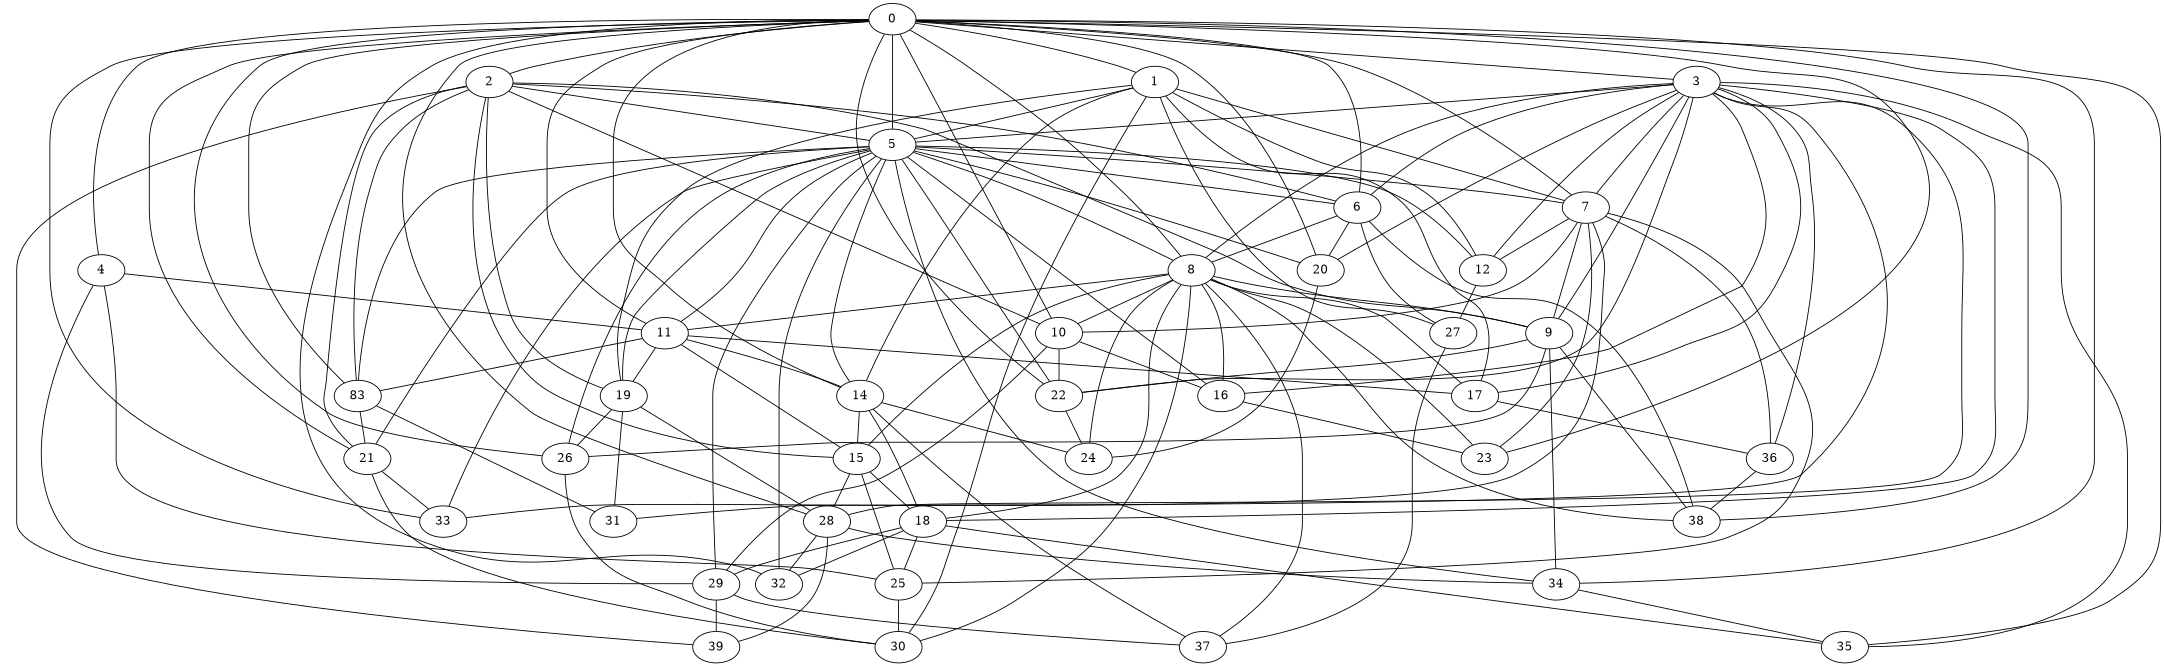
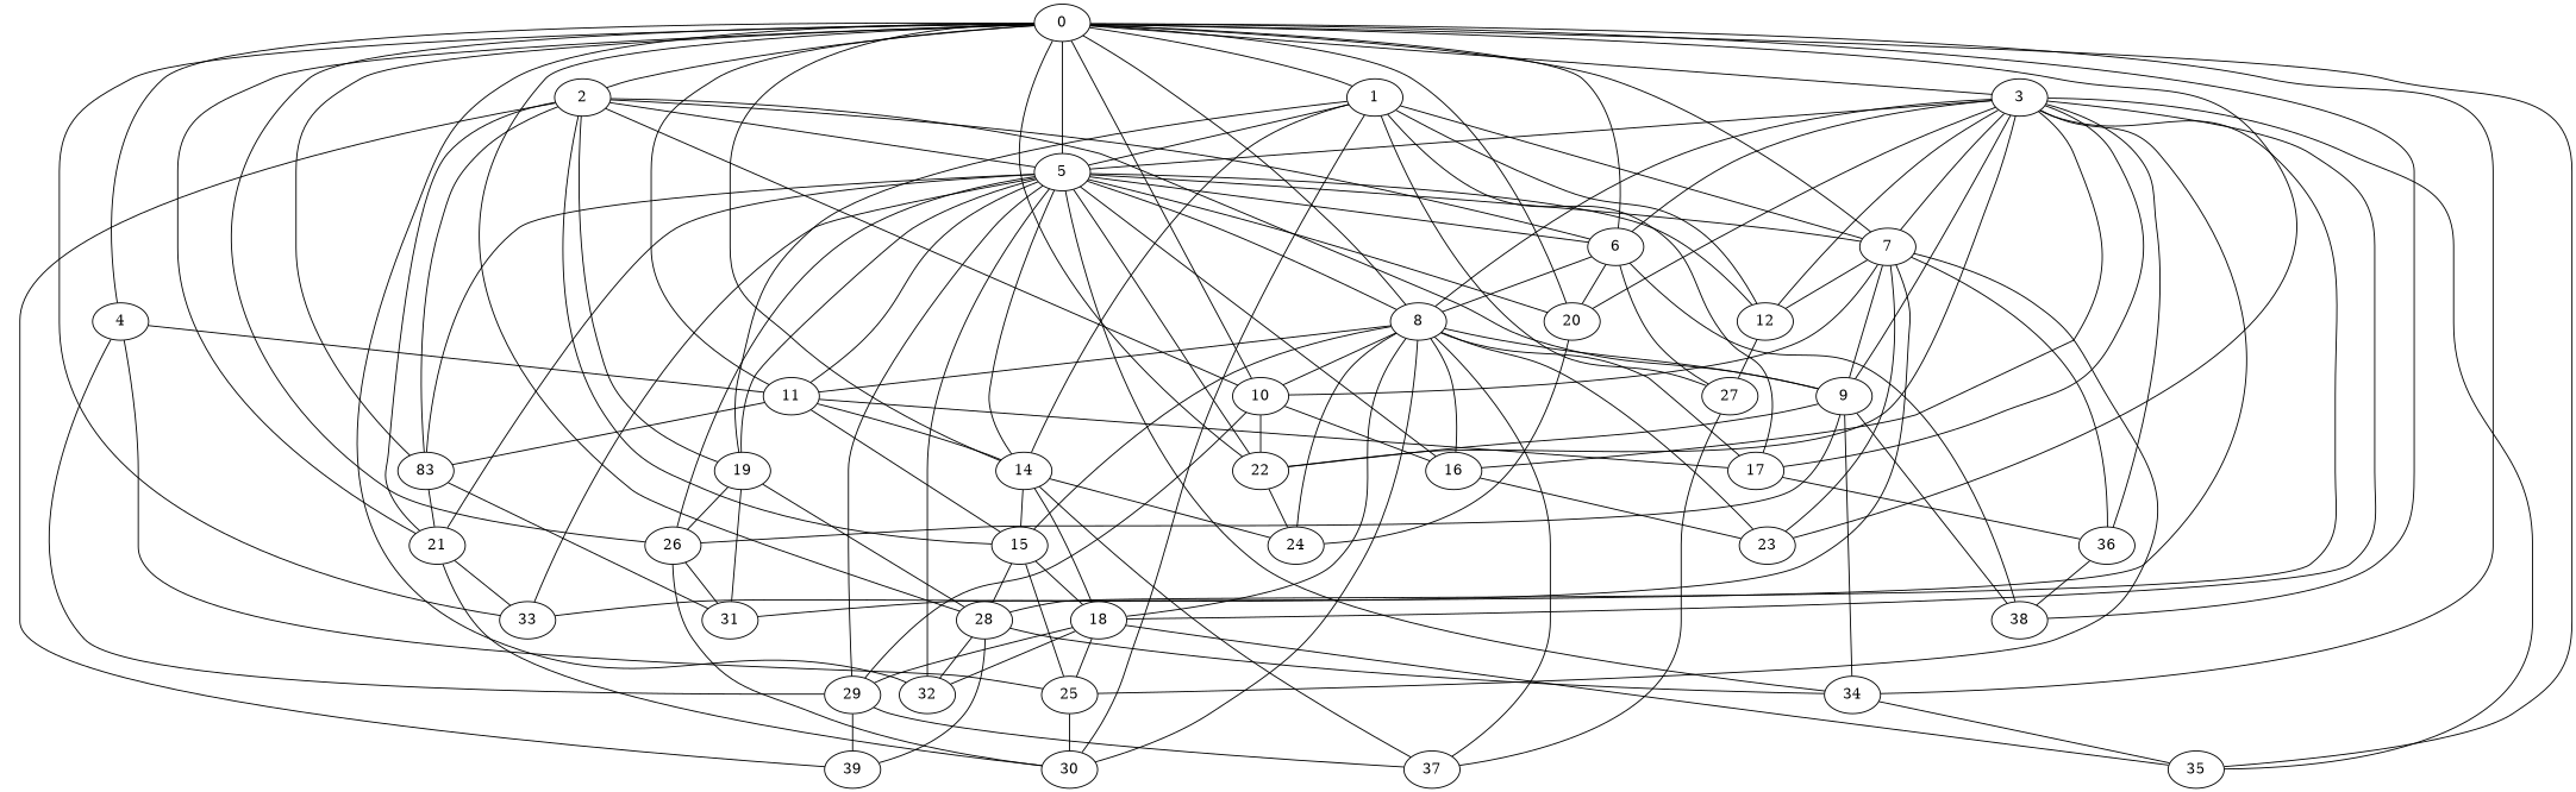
  strict graph {
    node [w=11]
    edge [w=-2]
    0 [w=-10]
    1
    2
    3 [w=-13]
    4 [w=7]
    5 [w=12]
    6 [w=-3]
    7 [w=-12]
    8 [w=-5]
    10 [w=-2]
    11 [w=2]
    n12 [label=83 w=-8]
    14 [w=13]
    20 [w=-16]
    21 [w=6]
    23 [w=15]
    26 [w=-9]
    28 [w=-6]
    32 [w=-3]
    33 [w=-8]
    34
    35 [w=5]
    38 [w=-11]
    22 [w=-5]
    27 [w=-9]
    12 [w=6]
    17
    19 [w=-10]
    30 [w=8]
    9 [w=10]
    15 [w=12]
    39 [w=10]
    16 [w=-11]
    18 [w=13]
    31 [w=2]
    36 [w=-6]
    25 [w=3]
    29 [w=13]
    24 [w=14]
    37 [w=3]
    0 -- 1 [w=9]
    0 -- 2 [w=-6]
    0 -- 3 [w=2]
    0 -- 4 [w=13]
    0 -- 5
    0 -- 6 [w=-14]
    0 -- 7 [w=6]
    0 -- 8 [w=-10]
    0 -- 10 [w=-15]
    0 -- 11 [w=-10]
    0 -- n12 [w=13]
    0 -- 14 [w=-8]
    0 -- 20 [w=-9]
    0 -- 21 [w=13]
    0 -- 23 [w=4]
    0 -- 26 [w=-7]
    0 -- 28 [w=-11]
    0 -- 32 [w=6]
    0 -- 33 [w=-4]
    0 -- 34 [w=7]
    0 -- 35 [w=-9]
    0 -- 38 [w=15]
    0 -- 22 [w=-5]
    1 -- 5 [w=14]
    1 -- 7
    1 -- 14 [w=9]
    1 -- 27 [w=5]
    1 -- 12 [w=-4]
    1 -- 17 [w=10]
    1 -- 19 [w=14]
    1 -- 30 [w=-5]
    2 -- 5
    2 -- 6 [w=-15]
    2 -- 10 [w=-6]
    2 -- n12 [w=11]
    2 -- 21 [w=2]
    2 -- 19 [w=-3]
    2 -- 9 [w=-12]
    2 -- 15 [w=13]
    2 -- 39 [w=-13]
    3 -- 5 [w=4]
    3 -- 6 [w=5]
    3 -- 7 [w=7]
    3 -- 8 [w=-4]
    3 -- 20 [w=6]
    3 -- 28 [w=-14]
    3 -- 35 [w=9]
    3 -- 22 [w=-15]
    3 -- 12 [w=-3]
    3 -- 17 [w=6]
    3 -- 9 [w=14]
    3 -- 16 [w=-7]
    3 -- 18 [w=9]
    3 -- 31 [w=-14]
    3 -- 36
    4 -- 11 [w=4]
    4 -- 25 [w=11]
    4 -- 29 [w=13]
    5 -- 6 [w=-5]
    5 -- 7 [w=-4]
    5 -- 8 [w=-11]
    5 -- 11 [w=-13]
    5 -- n12 [w=5]
    5 -- 14 [w=-14]
    5 -- 20
    5 -- 21 [w=-3]
    5 -- 26 [w=-4]
    5 -- 32 [w=-12]
    5 -- 33 [w=14]
    5 -- 34 [w=10]
    5 -- 22 [w=15]
    5 -- 12 [w=3]
    5 -- 19 [w=16]
    5 -- 16 [w=-11]
    5 -- 29 [w=2]
    6 -- 8 [w=-16]
    6 -- 20 [w=-15]
    6 -- 38 [w=-16]
    6 -- 27 [w=5]
    7 -- 10
    7 -- 23 [w=-4]
    7 -- 33 [w=9]
    7 -- 12 [w=15]
    7 -- 9 [w=-12]
    7 -- 36 [w=-6]
    7 -- 25 [w=11]
    8 -- 10 [w=-12]
    8 -- 11 [w=10]
    8 -- 23 [w=-15]
-   8 -- 38 [w=3]
    8 -- 17 [w=16]
    8 -- 30 [w=-9]
    8 -- 9 [w=-3]
    8 -- 15
    8 -- 16 [w=-15]
    8 -- 18 [w=12]
    8 -- 24 [w=-8]
    8 -- 37 [w=2]
    10 -- 22 [w=-13]
    10 -- 16 [w=7]
    10 -- 29 [w=15]
    11 -- n12 [w=-4]
    11 -- 14 [w=-3]
    11 -- 17 [w=-15]
-   11 -- 19 [w=14]
    11 -- 15 [w=-3]
    n12 -- 21
    n12 -- 31 [w=8]
    14 -- 15 [w=-16]
    14 -- 18 [w=14]
    14 -- 24 [w=-11]
    14 -- 37 [w=-12]
    20 -- 24 [w=11]
    21 -- 33 [w=-15]
    21 -- 30 [w=4]
    26 -- 30 [w=-16]
+   26 -- 31 [w=5]
    28 -- 32
    28 -- 34 [w=14]
    28 -- 39 [w=-14]
    34 -- 35 [w=16]
    22 -- 24 [w=-10]
    27 -- 37 [w=-7]
    12 -- 27 [w=7]
    17 -- 36 [w=10]
    19 -- 26 [w=-14]
    19 -- 28 [w=-16]
    19 -- 31 [w=2]
    9 -- 26 [w=12]
    9 -- 34 [w=-9]
    9 -- 38 [w=5]
    9 -- 22 [w=-11]
    15 -- 28 [w=12]
    15 -- 18 [w=-7]
    15 -- 25 [w=7]
    16 -- 23
    18 -- 32 [w=-10]
    18 -- 35 [w=10]
    18 -- 25 [w=9]
    18 -- 29 [w=-5]
    36 -- 38 [w=16]
    25 -- 30 [w=16]
    29 -- 39 [w=9]
    29 -- 37 [w=2]
  }
